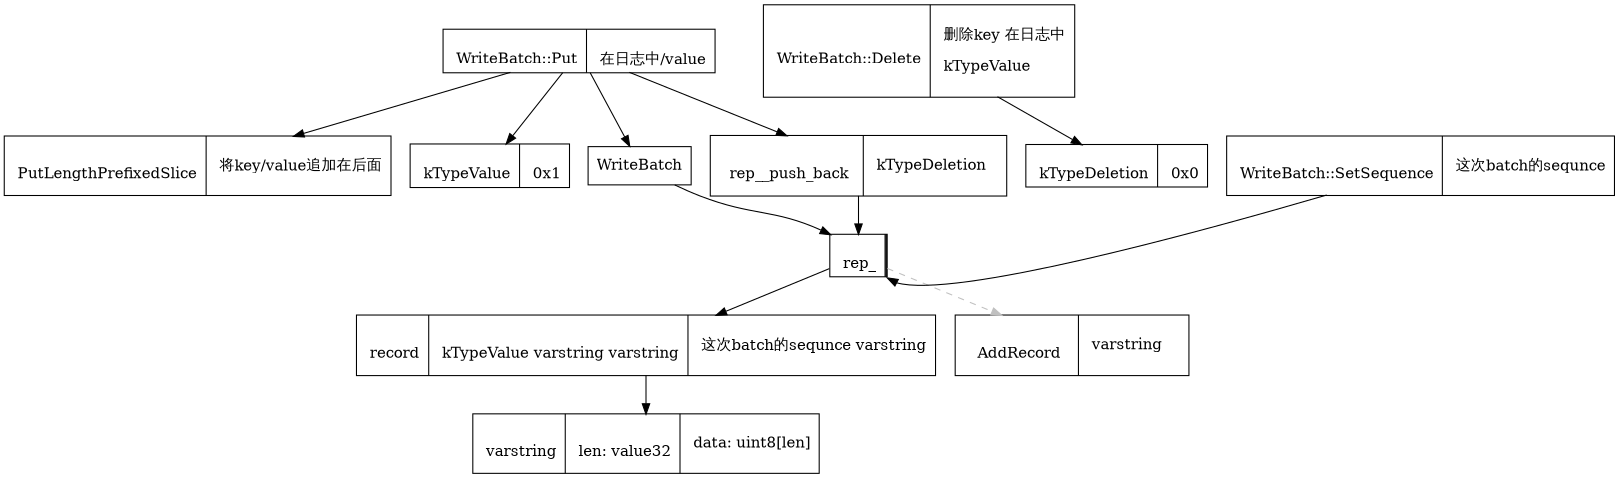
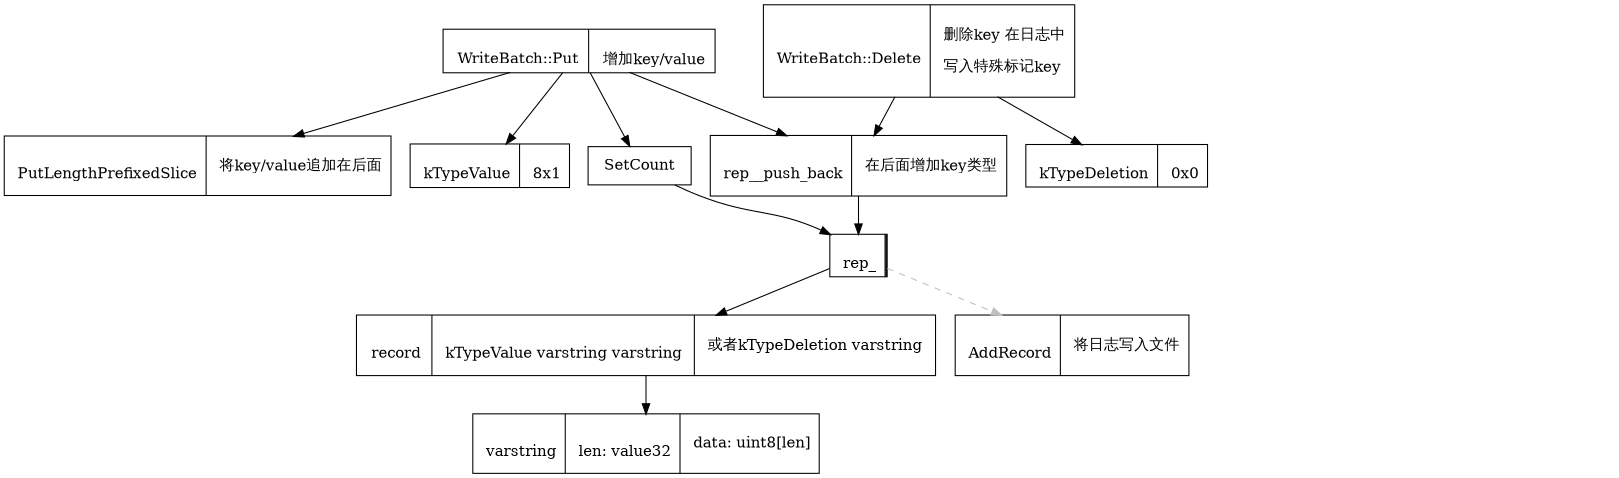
  digraph {
    newrank=true
    rankdir=TB
    node [shape=record]
    n1 [label="{{\n      rep_|\n      最后写入日志中的slice\n      <sequnce> sequence: fixed64\l|\n      <count> count: fixed32\l|\n      <data> data: record[count]\n    }}"]
-   n2 [label="{{\n      record|\n        kTypeValue varstring varstring\l|\n        这次batch的sequnce varstring\l\n    }}"]
-   n3 [label="{{\n      AddRecord|\n      varstring\l\n    }}"]
+   n2 [label="{{\n      record|\n        kTypeValue varstring varstring\l|\n        或者kTypeDeletion varstring\l\n    }}"]
+   n3 [label="{{\n      AddRecord|\n      将日志写入文件\l\n    }}"]
    n4 [label="{{\n      varstring|\n      len: value32\l|\n      data: uint8[len]\l\n    }}"]
-   n5 [label="{{\n      rep__push_back|\n      kTypeDeletion\l\n    }}"]
+   n5 [label="{{\n      rep__push_back|\n      在后面增加key类型\l\n    }}"]
    n6 [label="{{\n      PutLengthPrefixedSlice|\n      将key/value追加在后面\l\n    }}"]
-   n7 [label="{{\n      WriteBatch::Put|\n      在日志中/value\n    }}"]
-   n8 [label="{{\n      kTypeValue|\n      0x1\n    }}"]
-   SetCount [shape=box label=WriteBatch]
-   n10 [label="{{\n      WriteBatch::SetSequence|\n      这次batch的sequnce\l\n    }}"]
-   n11 [label="{{\n      WriteBatch::Delete|\n      删除key 在日志中\l \n      kTypeValue\l\n    }}"]
+   n7 [label="{{\n      WriteBatch::Put|\n      增加key/value\n    }}"]
+   n8 [label="{{\n      kTypeValue|\n      8x1\n    }}"]
+   SetCount [shape=box]
+   n11 [label="{{\n      WriteBatch::Delete|\n      删除key 在日志中\l \n      写入特殊标记key\l\n    }}"]
    n12 [label="{{\n      kTypeDeletion|\n      0x0\n    }}"]
    n1 -> n2
    n1 -> n3 [color=gray style=dashed]
    n2 -> n4
    n5 -> n1 [headport=data]
    n7 -> n5
    n7 -> n6
    n7 -> n8
    n7 -> SetCount
    SetCount -> n1 [headport=count]
-   n10 -> n1 [headport=sequence]
+   n11 -> n5
    n11 -> n12
  }
